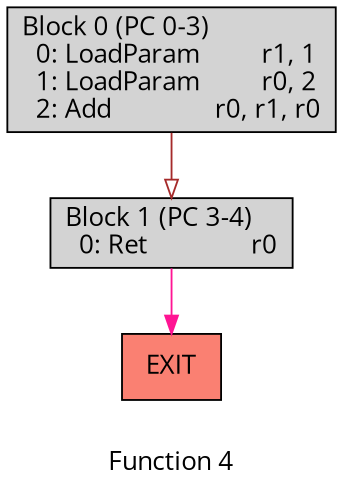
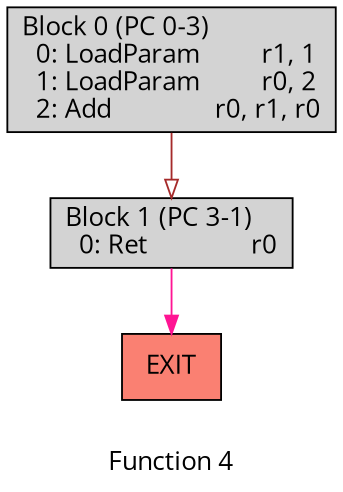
  digraph {
    color=lightgrey
    label="Function 4"
    rankdir=TB
    style=filled
    fontname="Open Sans"
    node [fontname="Open Sans" shape=box style=filled fillcolor=lightgrey]
    edge [fontname="Open Sans"]
    n1 [label="Block 0 (PC 0-3)\l  0: LoadParam         r1, 1\l  1: LoadParam         r0, 2\l  2: Add               r0, r1, r0\l"]
-   n2 [label="Block 1 (PC 3-4)\l  0: Ret               r0\l"]
+   n2 [label="Block 1 (PC 3-1)\l  0: Ret               r0\l"]
    n3 [label=EXIT fillcolor=salmon]
    n1 -> n2 [color=brown arrowhead=onormal]
    n2 -> n3 [color=deeppink arrowhead=normal]
  }
